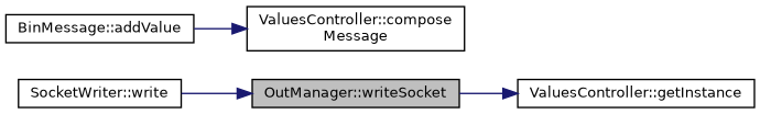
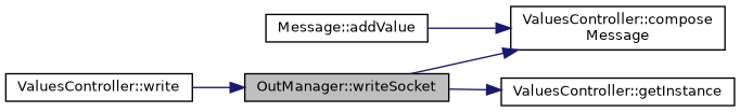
  digraph {
    rankdir=LR
    node [color=black fillcolor=white fontname=Helvetica fontsize=10 shape=record style=filled]
    edge [color=midnightblue fontname=Helvetica fontsize=10 labelfontname=Helvetica labelfontsize=10 style=solid]
    n1 [fillcolor=grey75 fontcolor=black height=0.2 label="OutManager::writeSocket" width=0.4]
    n2 [height=0.2 label="ValuesController::getInstance" width=0.4]
    n3 [height=0.2 label="ValuesController::compose\lMessage" width=0.4]
-   n4 [height=0.2 label="SocketWriter::write" width=0.4]
-   n5 [height=0.2 label="BinMessage::addValue" width=0.4]
+   n4 [height=0.2 label="ValuesController::write" width=0.4]
+   n5 [height=0.2 label="Message::addValue" width=0.4]
    n1 -> n2
+   n1 -> n3
    n4 -> n1
    n5 -> n3
  }
